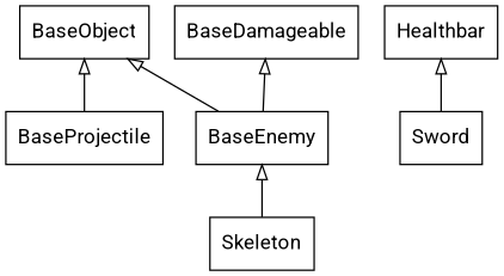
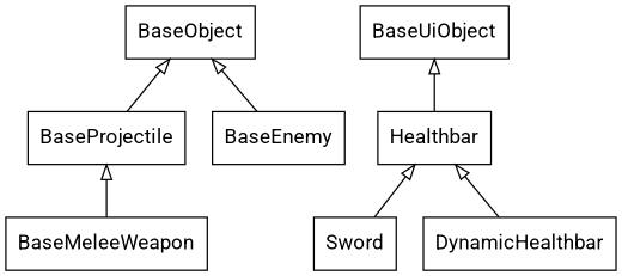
  digraph {
    fontname=Roboto
    node [fontname=Roboto shape=box]
    edge [arrowtail=empty dir=back fontname=Roboto]
    BaseObject
    BaseProjectile
    BaseEnemy
-   BaseDamageable
-   Skeleton
+   BaseMeleeWeapon
+   BaseUiObject
    Healthbar
    Sword
+   DynamicHealthbar
    BaseObject -> BaseProjectile
    BaseObject -> BaseEnemy
-   BaseEnemy -> Skeleton
-   BaseDamageable -> BaseEnemy
+   BaseProjectile -> BaseMeleeWeapon
+   BaseUiObject -> Healthbar
    Healthbar -> Sword
+   Healthbar -> DynamicHealthbar
  }
